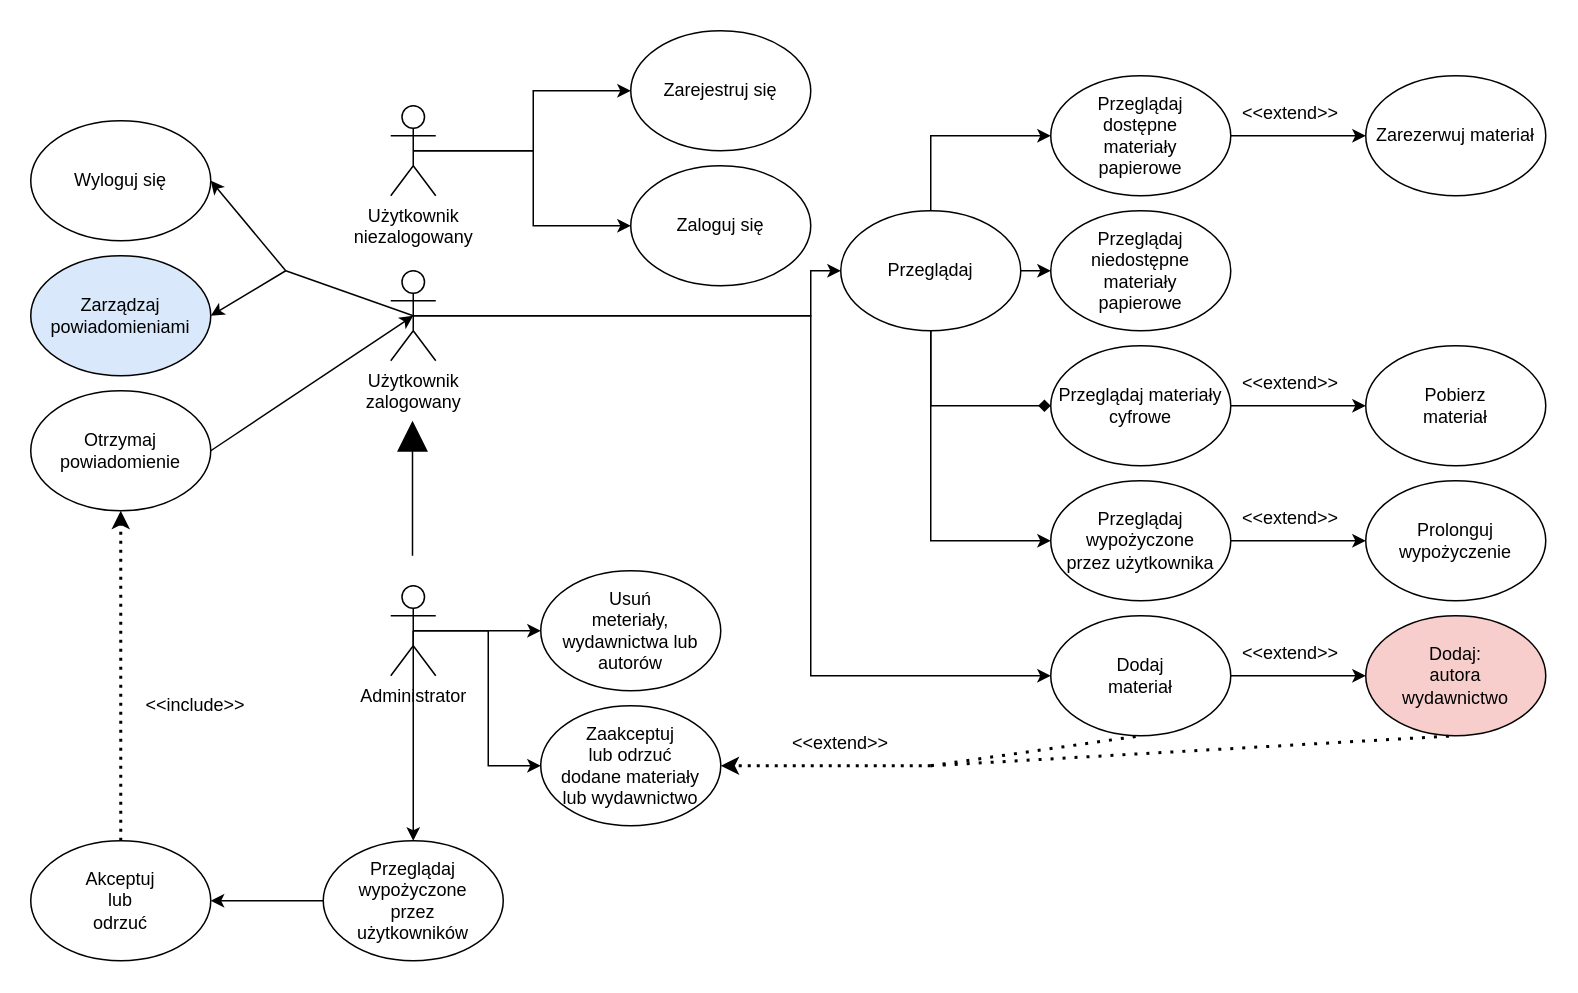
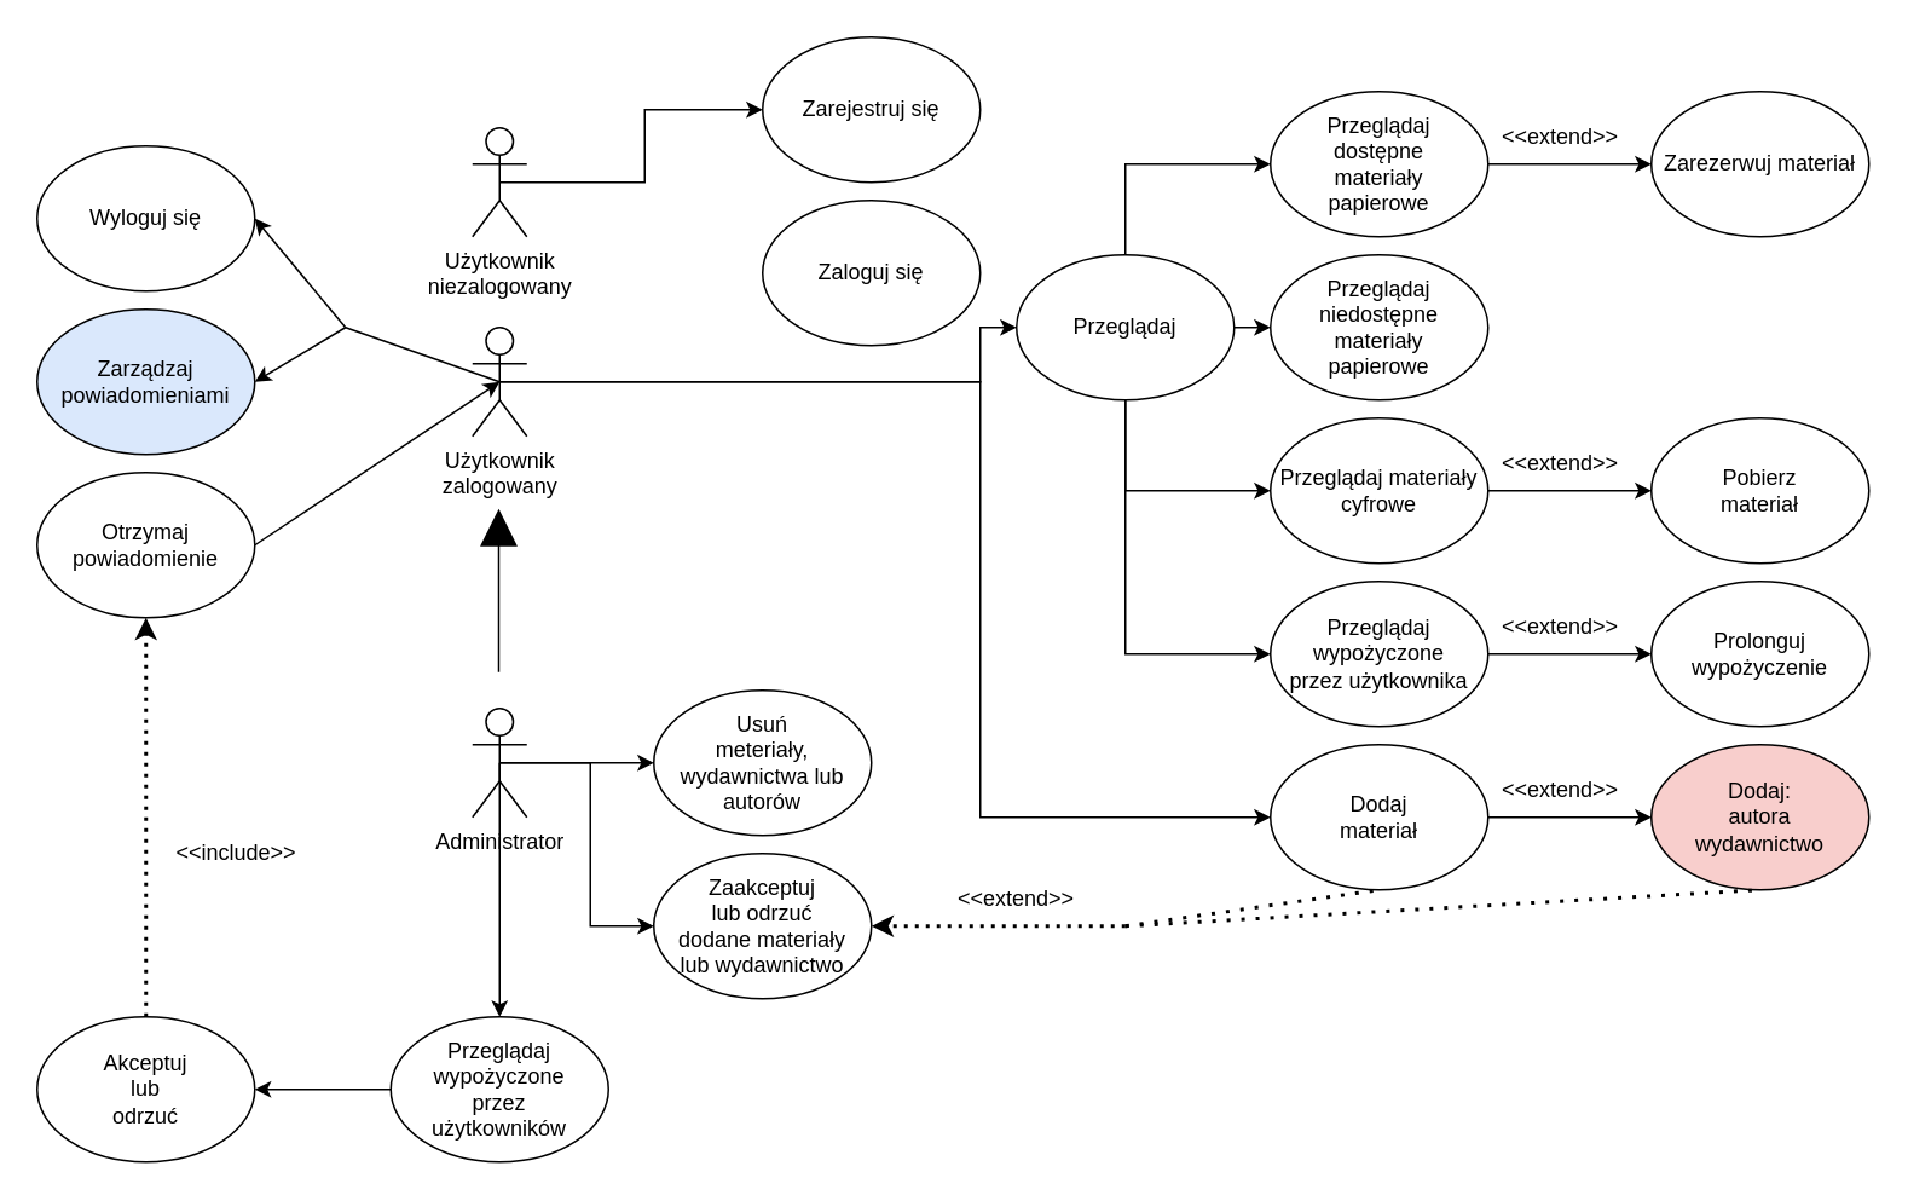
  <mxCell id="0" />
  <mxCell id="1" parent="0" />
  <mxCell id="2" style="edgeStyle=orthogonalEdgeStyle;rounded=0;orthogonalLoop=1;jettySize=auto;html=1;exitX=0.5;exitY=0.5;exitDx=0;exitDy=0;exitPerimeter=0;entryX=0;entryY=0.5;entryDx=0;entryDy=0;" parent="1" source="4" target="12" edge="1"><mxGeometry relative="1" as="geometry" /></mxCell>
- <mxCell id="3" style="edgeStyle=orthogonalEdgeStyle;rounded=0;orthogonalLoop=1;jettySize=auto;html=1;exitX=0.5;exitY=0.5;exitDx=0;exitDy=0;exitPerimeter=0;entryX=0;entryY=0.5;entryDx=0;entryDy=0;" parent="1" source="4" target="13" edge="1"><mxGeometry relative="1" as="geometry" /></mxCell>
  <mxCell id="4" value="&lt;div&gt;Użytkownik&lt;/div&gt;&lt;div&gt;niezalogowany&lt;/div&gt;&lt;div&gt;&lt;br&gt;&lt;/div&gt;" style="shape=umlActor;verticalLabelPosition=bottom;verticalAlign=top;html=1;outlineConnect=0;" parent="1" vertex="1"><mxGeometry x="260" y="70" width="30" height="60" as="geometry" /></mxCell>
  <mxCell id="5" style="edgeStyle=orthogonalEdgeStyle;rounded=0;orthogonalLoop=1;jettySize=auto;html=1;exitX=0.5;exitY=0.5;exitDx=0;exitDy=0;exitPerimeter=0;entryX=0;entryY=0.5;entryDx=0;entryDy=0;" edge="1" parent="1" source="7" target="18"><mxGeometry relative="1" as="geometry"><Array as="points"><mxPoint x="540" y="210" /><mxPoint x="540" y="180" /></Array></mxGeometry></mxCell>
  <mxCell id="6" style="edgeStyle=orthogonalEdgeStyle;rounded=0;orthogonalLoop=1;jettySize=auto;html=1;exitX=0.5;exitY=0.5;exitDx=0;exitDy=0;exitPerimeter=0;entryX=0;entryY=0.5;entryDx=0;entryDy=0;" edge="1" parent="1" source="7" target="30"><mxGeometry relative="1" as="geometry"><Array as="points"><mxPoint x="540" y="210" /><mxPoint x="540" y="450" /></Array></mxGeometry></mxCell>
  <mxCell id="7" value="&lt;div&gt;Użytkownik&lt;/div&gt;&lt;div&gt;zalogowany&lt;/div&gt;" style="shape=umlActor;verticalLabelPosition=bottom;verticalAlign=top;html=1;outlineConnect=0;" parent="1" vertex="1"><mxGeometry x="260" y="180" width="30" height="60" as="geometry" /></mxCell>
  <mxCell id="8" style="edgeStyle=orthogonalEdgeStyle;rounded=0;orthogonalLoop=1;jettySize=auto;html=1;exitX=0.5;exitY=0.5;exitDx=0;exitDy=0;exitPerimeter=0;entryX=0.5;entryY=0;entryDx=0;entryDy=0;" edge="1" parent="1" source="11" target="36"><mxGeometry relative="1" as="geometry" /></mxCell>
  <mxCell id="9" style="edgeStyle=orthogonalEdgeStyle;rounded=0;orthogonalLoop=1;jettySize=auto;html=1;exitX=0.5;exitY=0.5;exitDx=0;exitDy=0;exitPerimeter=0;entryX=0;entryY=0.5;entryDx=0;entryDy=0;" edge="1" parent="1" source="11" target="38"><mxGeometry relative="1" as="geometry" /></mxCell>
  <mxCell id="10" style="edgeStyle=orthogonalEdgeStyle;rounded=0;orthogonalLoop=1;jettySize=auto;html=1;exitX=0.5;exitY=0.5;exitDx=0;exitDy=0;exitPerimeter=0;entryX=0;entryY=0.5;entryDx=0;entryDy=0;" edge="1" parent="1" source="11" target="39"><mxGeometry relative="1" as="geometry" /></mxCell>
  <mxCell id="11" value="&lt;div&gt;Administrator&lt;/div&gt;" style="shape=umlActor;verticalLabelPosition=bottom;verticalAlign=top;html=1;outlineConnect=0;" parent="1" vertex="1"><mxGeometry x="260" y="390" width="30" height="60" as="geometry" /></mxCell>
  <mxCell id="12" value="Zarejestruj się" style="ellipse;whiteSpace=wrap;html=1;" parent="1" vertex="1"><mxGeometry x="420" y="20" width="120" height="80" as="geometry" /></mxCell>
  <mxCell id="13" value="Zaloguj się" style="ellipse;whiteSpace=wrap;html=1;" parent="1" vertex="1"><mxGeometry x="420" y="110" width="120" height="80" as="geometry" /></mxCell>
  <mxCell id="14" style="edgeStyle=orthogonalEdgeStyle;rounded=0;orthogonalLoop=1;jettySize=auto;html=1;exitX=0.5;exitY=0;exitDx=0;exitDy=0;entryX=0;entryY=0.5;entryDx=0;entryDy=0;" parent="1" source="18" target="20" edge="1"><mxGeometry relative="1" as="geometry" /></mxCell>
- <mxCell id="15" style="edgeStyle=orthogonalEdgeStyle;rounded=0;orthogonalLoop=1;jettySize=auto;html=1;exitX=0.5;exitY=1;exitDx=0;exitDy=0;entryX=0;entryY=0.5;entryDx=0;entryDy=0;endArrow=diamond;" parent="1" source="18" target="22" edge="1"><mxGeometry relative="1" as="geometry" /></mxCell>
+ <mxCell id="15" style="edgeStyle=orthogonalEdgeStyle;rounded=0;orthogonalLoop=1;jettySize=auto;html=1;exitX=0.5;exitY=1;exitDx=0;exitDy=0;entryX=0;entryY=0.5;entryDx=0;entryDy=0;" parent="1" source="18" target="22" edge="1"><mxGeometry relative="1" as="geometry" /></mxCell>
  <mxCell id="16" style="edgeStyle=orthogonalEdgeStyle;rounded=0;orthogonalLoop=1;jettySize=auto;html=1;exitX=1;exitY=0.5;exitDx=0;exitDy=0;entryX=0;entryY=0.5;entryDx=0;entryDy=0;" parent="1" source="18" target="23" edge="1"><mxGeometry relative="1" as="geometry" /></mxCell>
  <mxCell id="17" style="edgeStyle=orthogonalEdgeStyle;rounded=0;orthogonalLoop=1;jettySize=auto;html=1;exitX=0.5;exitY=1;exitDx=0;exitDy=0;entryX=0;entryY=0.5;entryDx=0;entryDy=0;" parent="1" source="18" target="26" edge="1"><mxGeometry relative="1" as="geometry"><mxPoint x="600" y="390" as="targetPoint" /></mxGeometry></mxCell>
  <mxCell id="18" value="Przeglądaj" style="ellipse;whiteSpace=wrap;html=1;" parent="1" vertex="1"><mxGeometry x="560" y="140" width="120" height="80" as="geometry" /></mxCell>
  <mxCell id="19" style="edgeStyle=orthogonalEdgeStyle;rounded=0;orthogonalLoop=1;jettySize=auto;html=1;exitX=1;exitY=0.5;exitDx=0;exitDy=0;entryX=0;entryY=0.5;entryDx=0;entryDy=0;" parent="1" source="20" target="24" edge="1"><mxGeometry relative="1" as="geometry" /></mxCell>
  <mxCell id="20" value="&lt;div&gt;Przeglądaj&lt;/div&gt;&lt;div&gt;dostępne&lt;/div&gt;&lt;div&gt;materiały&lt;/div&gt;&lt;div&gt;papierowe&lt;/div&gt;" style="ellipse;whiteSpace=wrap;html=1;" parent="1" vertex="1"><mxGeometry x="700" y="50" width="120" height="80" as="geometry" /></mxCell>
  <mxCell id="21" style="edgeStyle=orthogonalEdgeStyle;rounded=0;orthogonalLoop=1;jettySize=auto;html=1;exitX=1;exitY=0.5;exitDx=0;exitDy=0;entryX=0;entryY=0.5;entryDx=0;entryDy=0;" parent="1" source="22" target="28" edge="1"><mxGeometry relative="1" as="geometry" /></mxCell>
  <mxCell id="22" value="&lt;div&gt;Przeglądaj materiały&lt;/div&gt;&lt;div&gt;cyfrowe&lt;/div&gt;" style="ellipse;whiteSpace=wrap;html=1;" parent="1" vertex="1"><mxGeometry x="700" y="230" width="120" height="80" as="geometry" /></mxCell>
  <mxCell id="23" value="&lt;div&gt;Przeglądaj&lt;/div&gt;&lt;div&gt;niedostępne&lt;/div&gt;&lt;div&gt;materiały&lt;/div&gt;&lt;div&gt;papierowe&lt;/div&gt;" style="ellipse;whiteSpace=wrap;html=1;" parent="1" vertex="1"><mxGeometry x="700" y="140" width="120" height="80" as="geometry" /></mxCell>
  <mxCell id="24" value="&lt;div&gt;Zarezerwuj materiał&lt;/div&gt;" style="ellipse;whiteSpace=wrap;html=1;" parent="1" vertex="1"><mxGeometry x="910" y="50" width="120" height="80" as="geometry" /></mxCell>
  <mxCell id="25" style="edgeStyle=orthogonalEdgeStyle;rounded=0;orthogonalLoop=1;jettySize=auto;html=1;exitX=1;exitY=0.5;exitDx=0;exitDy=0;entryX=0;entryY=0.5;entryDx=0;entryDy=0;" parent="1" source="26" target="27" edge="1"><mxGeometry relative="1" as="geometry" /></mxCell>
  <mxCell id="26" value="&lt;div&gt;Przeglądaj&lt;/div&gt;&lt;div&gt;wypożyczone&lt;/div&gt;&lt;div&gt;przez użytkownika&lt;/div&gt;" style="ellipse;whiteSpace=wrap;html=1;" parent="1" vertex="1"><mxGeometry x="700" y="320" width="120" height="80" as="geometry" /></mxCell>
  <mxCell id="27" value="&lt;div&gt;Prolonguj&lt;/div&gt;&lt;div&gt;wypożyczenie&lt;/div&gt;" style="ellipse;whiteSpace=wrap;html=1;" parent="1" vertex="1"><mxGeometry x="910" y="320" width="120" height="80" as="geometry" /></mxCell>
  <mxCell id="28" value="&lt;div&gt;Pobierz&lt;/div&gt;&lt;div&gt;materiał&lt;/div&gt;" style="ellipse;whiteSpace=wrap;html=1;" parent="1" vertex="1"><mxGeometry x="910" y="230" width="120" height="80" as="geometry" /></mxCell>
  <mxCell id="29" style="edgeStyle=orthogonalEdgeStyle;rounded=0;orthogonalLoop=1;jettySize=auto;html=1;exitX=1;exitY=0.5;exitDx=0;exitDy=0;entryX=0;entryY=0.5;entryDx=0;entryDy=0;" parent="1" source="30" target="31" edge="1"><mxGeometry relative="1" as="geometry" /></mxCell>
  <mxCell id="30" value="&lt;div&gt;Dodaj&lt;/div&gt;&lt;div&gt;materiał&lt;/div&gt;" style="ellipse;whiteSpace=wrap;html=1;" parent="1" vertex="1"><mxGeometry x="700" y="410" width="120" height="80" as="geometry" /></mxCell>
  <mxCell id="31" value="&lt;div&gt;Dodaj:&lt;/div&gt;&lt;div&gt;autora&lt;/div&gt;&lt;div&gt;wydawnictwo&lt;/div&gt;" style="ellipse;whiteSpace=wrap;html=1;fillColor=#f8cecc;" parent="1" vertex="1"><mxGeometry x="910" y="410" width="120" height="80" as="geometry" /></mxCell>
  <mxCell id="32" value="Wyloguj się" style="ellipse;whiteSpace=wrap;html=1;" parent="1" vertex="1"><mxGeometry x="20" y="80" width="120" height="80" as="geometry" /></mxCell>
  <mxCell id="33" value="&lt;div&gt;Otrzymaj&lt;/div&gt;&lt;div&gt;powiadomienie&lt;/div&gt;" style="ellipse;whiteSpace=wrap;html=1;" parent="1" vertex="1"><mxGeometry x="20" y="260" width="120" height="80" as="geometry" /></mxCell>
  <mxCell id="34" value="Zarządzaj powiadomieniami" style="ellipse;whiteSpace=wrap;html=1;fillColor=#dae8fc;" parent="1" vertex="1"><mxGeometry x="20" y="170" width="120" height="80" as="geometry" /></mxCell>
  <mxCell id="35" style="edgeStyle=orthogonalEdgeStyle;rounded=0;orthogonalLoop=1;jettySize=auto;html=1;exitX=0;exitY=0.5;exitDx=0;exitDy=0;entryX=1;entryY=0.5;entryDx=0;entryDy=0;" edge="1" parent="1" source="36" target="37"><mxGeometry relative="1" as="geometry" /></mxCell>
  <mxCell id="36" value="&lt;div&gt;Przeglądaj&lt;/div&gt;&lt;div&gt;wypożyczone&lt;/div&gt;&lt;div&gt;przez&lt;/div&gt;&lt;div&gt;użytkowników&lt;/div&gt;" style="ellipse;whiteSpace=wrap;html=1;" parent="1" vertex="1"><mxGeometry x="215" y="560" width="120" height="80" as="geometry" /></mxCell>
  <mxCell id="37" value="&lt;div&gt;Akceptuj&lt;/div&gt;&lt;div&gt;lub&lt;/div&gt;&lt;div&gt;odrzuć&lt;/div&gt;" style="ellipse;whiteSpace=wrap;html=1;" parent="1" vertex="1"><mxGeometry x="20" y="560" width="120" height="80" as="geometry" /></mxCell>
  <mxCell id="38" value="&lt;div&gt;Zaakceptuj&lt;/div&gt;&lt;div&gt;lub odrzuć&lt;/div&gt;&lt;div&gt;dodane materiały&lt;/div&gt;&lt;div&gt;lub wydawnictwo&lt;/div&gt;" style="ellipse;whiteSpace=wrap;html=1;" parent="1" vertex="1"><mxGeometry x="360" y="470" width="120" height="80" as="geometry" /></mxCell>
  <mxCell id="39" value="&lt;div&gt;Usuń&lt;/div&gt;&lt;div&gt;meteriały, wydawnictwa lub autorów&lt;/div&gt;" style="ellipse;whiteSpace=wrap;html=1;" parent="1" vertex="1"><mxGeometry x="360" y="380" width="120" height="80" as="geometry" /></mxCell>
  <mxCell id="40" value="&amp;lt;&amp;lt;extend&amp;gt;&amp;gt;" style="text;html=1;whiteSpace=wrap;strokeColor=none;fillColor=none;align=center;verticalAlign=middle;rounded=0;" vertex="1" parent="1"><mxGeometry x="530" y="480" width="60" height="30" as="geometry" /></mxCell>
  <mxCell id="41" value="" style="endArrow=none;html=1;rounded=0;entryX=0.5;entryY=0.5;entryDx=0;entryDy=0;entryPerimeter=0;" edge="1" parent="1" target="7"><mxGeometry width="50" height="50" relative="1" as="geometry"><mxPoint x="190" y="180" as="sourcePoint" /><mxPoint x="470" y="460" as="targetPoint" /></mxGeometry></mxCell>
  <mxCell id="42" value="" style="endArrow=classic;html=1;rounded=0;entryX=1;entryY=0.5;entryDx=0;entryDy=0;" edge="1" parent="1" target="34"><mxGeometry width="50" height="50" relative="1" as="geometry"><mxPoint x="190" y="180" as="sourcePoint" /><mxPoint x="470" y="500" as="targetPoint" /></mxGeometry></mxCell>
  <mxCell id="43" value="" style="endArrow=classic;html=1;rounded=0;entryX=1;entryY=0.5;entryDx=0;entryDy=0;" edge="1" parent="1" target="32"><mxGeometry width="50" height="50" relative="1" as="geometry"><mxPoint x="190" y="180" as="sourcePoint" /><mxPoint x="470" y="500" as="targetPoint" /></mxGeometry></mxCell>
  <mxCell id="44" value="" style="html=1;labelBackgroundColor=#ffffff;startArrow=none;startFill=0;startSize=6;endArrow=classic;endFill=1;endSize=6;jettySize=auto;orthogonalLoop=1;strokeWidth=2;dashed=1;fontSize=14;rounded=0;entryX=0.5;entryY=1;entryDx=0;entryDy=0;exitX=0.5;exitY=0;exitDx=0;exitDy=0;dashPattern=1 2;" edge="1" parent="1" source="37" target="33"><mxGeometry width="60" height="60" relative="1" as="geometry"><mxPoint x="410" y="510" as="sourcePoint" /><mxPoint x="470" y="450" as="targetPoint" /></mxGeometry></mxCell>
  <mxCell id="45" value="&amp;lt;&amp;lt;include&amp;gt;&amp;gt;" style="text;html=1;whiteSpace=wrap;strokeColor=none;fillColor=none;align=center;verticalAlign=middle;rounded=0;" vertex="1" parent="1"><mxGeometry x="100" y="455" width="60" height="30" as="geometry" /></mxCell>
  <mxCell id="46" value="" style="endArrow=none;dashed=1;html=1;dashPattern=1 3;strokeWidth=2;rounded=0;entryX=0.5;entryY=1;entryDx=0;entryDy=0;" edge="1" parent="1" target="30"><mxGeometry width="50" height="50" relative="1" as="geometry"><mxPoint x="620" y="510" as="sourcePoint" /><mxPoint x="470" y="460" as="targetPoint" /></mxGeometry></mxCell>
  <mxCell id="47" value="" style="endArrow=none;dashed=1;html=1;dashPattern=1 3;strokeWidth=2;rounded=0;entryX=0.5;entryY=1;entryDx=0;entryDy=0;" edge="1" parent="1" target="31"><mxGeometry width="50" height="50" relative="1" as="geometry"><mxPoint x="620" y="510" as="sourcePoint" /><mxPoint x="470" y="460" as="targetPoint" /></mxGeometry></mxCell>
  <mxCell id="48" value="" style="endArrow=classic;html=1;rounded=0;entryX=1;entryY=0.5;entryDx=0;entryDy=0;dashed=1;dashPattern=1 2;strokeWidth=2;" edge="1" parent="1" target="38"><mxGeometry width="50" height="50" relative="1" as="geometry"><mxPoint x="620" y="510" as="sourcePoint" /><mxPoint x="470" y="400" as="targetPoint" /></mxGeometry></mxCell>
  <mxCell id="49" value="" style="endArrow=block;html=1;rounded=0;endFill=1;endSize=18;" edge="1" parent="1"><mxGeometry width="50" height="50" relative="1" as="geometry"><mxPoint x="274.5" y="370" as="sourcePoint" /><mxPoint x="274.5" y="280" as="targetPoint" /></mxGeometry></mxCell>
  <mxCell id="50" value="" style="endArrow=classic;html=1;rounded=0;exitX=1;exitY=0.5;exitDx=0;exitDy=0;entryX=0.5;entryY=0.5;entryDx=0;entryDy=0;entryPerimeter=0;" edge="1" parent="1" source="33" target="7"><mxGeometry width="50" height="50" relative="1" as="geometry"><mxPoint x="520" y="480" as="sourcePoint" /><mxPoint x="570" y="430" as="targetPoint" /></mxGeometry></mxCell>
  <mxCell id="51" value="&amp;lt;&amp;lt;extend&amp;gt;&amp;gt;" style="text;html=1;whiteSpace=wrap;strokeColor=none;fillColor=none;align=center;verticalAlign=middle;rounded=0;" vertex="1" parent="1"><mxGeometry x="830" y="60" width="60" height="30" as="geometry" /></mxCell>
  <mxCell id="52" value="&amp;lt;&amp;lt;extend&amp;gt;&amp;gt;" style="text;html=1;whiteSpace=wrap;strokeColor=none;fillColor=none;align=center;verticalAlign=middle;rounded=0;" vertex="1" parent="1"><mxGeometry x="830" y="240" width="60" height="30" as="geometry" /></mxCell>
  <mxCell id="53" value="&amp;lt;&amp;lt;extend&amp;gt;&amp;gt;" style="text;html=1;whiteSpace=wrap;strokeColor=none;fillColor=none;align=center;verticalAlign=middle;rounded=0;" vertex="1" parent="1"><mxGeometry x="830" y="330" width="60" height="30" as="geometry" /></mxCell>
  <mxCell id="54" value="&amp;lt;&amp;lt;extend&amp;gt;&amp;gt;" style="text;html=1;whiteSpace=wrap;strokeColor=none;fillColor=none;align=center;verticalAlign=middle;rounded=0;" vertex="1" parent="1"><mxGeometry x="830" y="420" width="60" height="30" as="geometry" /></mxCell>
